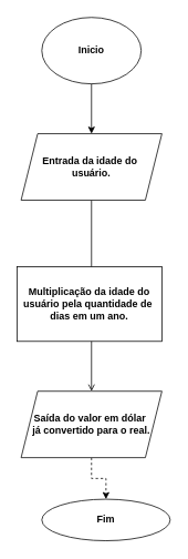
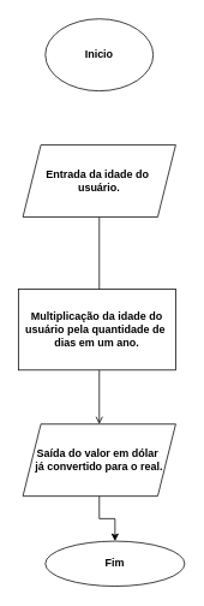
  <mxCell id="0" />
  <mxCell id="1" parent="0" />
  <mxCell id="2" value="Inicio" style="ellipse;whiteSpace=wrap;html=1;fontStyle=1" vertex="1" parent="1"><mxGeometry x="50" y="20" width="120" height="80" as="geometry" /></mxCell>
  <mxCell id="3" value="" style="edgeStyle=orthogonalEdgeStyle;rounded=0;orthogonalLoop=1;jettySize=auto;html=1;fontStyle=1;endArrow=open;" edge="1" parent="1" source="4" target="7"><mxGeometry relative="1" as="geometry" /></mxCell>
  <mxCell id="4" value="Entrada da idade do&amp;nbsp;&lt;br&gt;&lt;div&gt;usuário.&lt;/div&gt;" style="shape=parallelogram;perimeter=parallelogramPerimeter;whiteSpace=wrap;html=1;fixedSize=1;fontStyle=1" vertex="1" parent="1"><mxGeometry x="25" y="160" width="170" height="80" as="geometry" /></mxCell>
- <mxCell id="5" value="" style="edgeStyle=orthogonalEdgeStyle;rounded=0;orthogonalLoop=1;jettySize=auto;html=1;exitX=0.5;exitY=1;exitDx=0;exitDy=0;fontStyle=1" edge="1" parent="1" source="2" target="4"><mxGeometry relative="1" as="geometry"><mxPoint x="100" y="90" as="sourcePoint" /></mxGeometry></mxCell>
- <mxCell id="6" value="" style="edgeStyle=orthogonalEdgeStyle;rounded=0;orthogonalLoop=1;jettySize=auto;html=1;exitX=0.5;exitY=1;exitDx=0;exitDy=0;fontStyle=1;dashed=1;" edge="1" parent="1" source="7" target="8"><mxGeometry relative="1" as="geometry"><mxPoint x="120" y="550" as="sourcePoint" /></mxGeometry></mxCell>
+ <mxCell id="6" value="" style="edgeStyle=orthogonalEdgeStyle;rounded=0;orthogonalLoop=1;jettySize=auto;html=1;exitX=0.5;exitY=1;exitDx=0;exitDy=0;fontStyle=1" edge="1" parent="1" source="7" target="8"><mxGeometry relative="1" as="geometry"><mxPoint x="120" y="550" as="sourcePoint" /></mxGeometry></mxCell>
  <mxCell id="7" value="Saída do valor em dólar&amp;nbsp;&lt;div&gt;já convertido para o real.&lt;/div&gt;" style="shape=parallelogram;perimeter=parallelogramPerimeter;whiteSpace=wrap;html=1;fixedSize=1;fontStyle=1" vertex="1" parent="1"><mxGeometry x="25" y="470" width="170" height="80" as="geometry" /></mxCell>
  <mxCell id="8" value="Fim" style="ellipse;whiteSpace=wrap;html=1;fontStyle=1" vertex="1" parent="1"><mxGeometry x="50" y="600" width="155" height="50" as="geometry" /></mxCell>
  <mxCell id="9" value="&lt;div&gt;Multiplicação da idade do&lt;/div&gt;&lt;div&gt;usuário pela quantidade de&amp;nbsp;&lt;/div&gt;&lt;div&gt;dias em um ano.&lt;/div&gt;" style="rounded=0;whiteSpace=wrap;html=1;fontStyle=1" vertex="1" parent="1"><mxGeometry x="20" y="320" width="175" height="90" as="geometry" /></mxCell>
